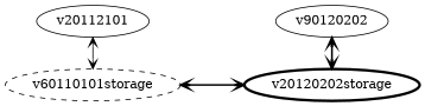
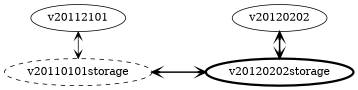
  graph {
    nodesep=1
    node [group=storage shape=ellipse]
    edge [arrowhead=vee arrowtail=vee dir=both penwidth=2]
-   v20110101storage [penwidth=1 rankType=min style=dashed label=v60110101storage]
+   v20110101storage [penwidth=1 rankType=min style=dashed]
    v20120202storage [penwidth=3 rankType=min style=solid]
    n3 [group=api label=v20112101]
-   v20120202 [group=api label=v90120202]
+   v20120202 [group=api]
    subgraph sub_1 {
      rank=same
      v20110101storage
      v20120202storage
    }
    subgraph sub_2 {
      rank=same
      n3
      v20120202
    }
    v20110101storage -- v20120202storage
    n3 -- v20110101storage [penwidth=""]
    v20120202 -- v20120202storage
  }
